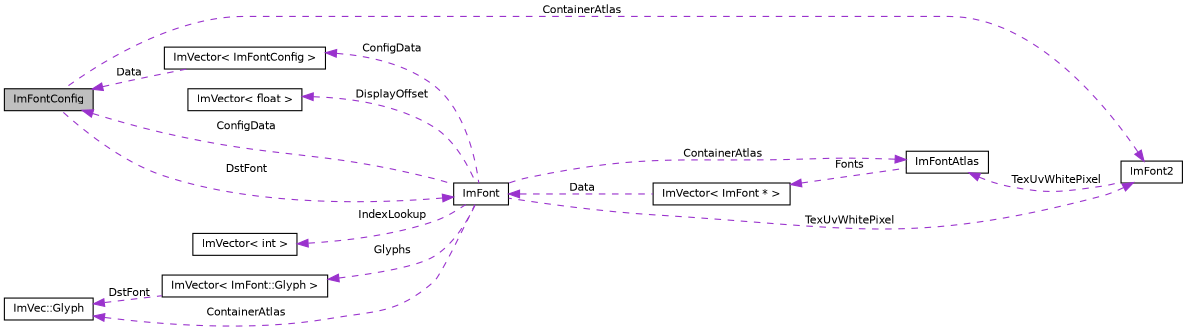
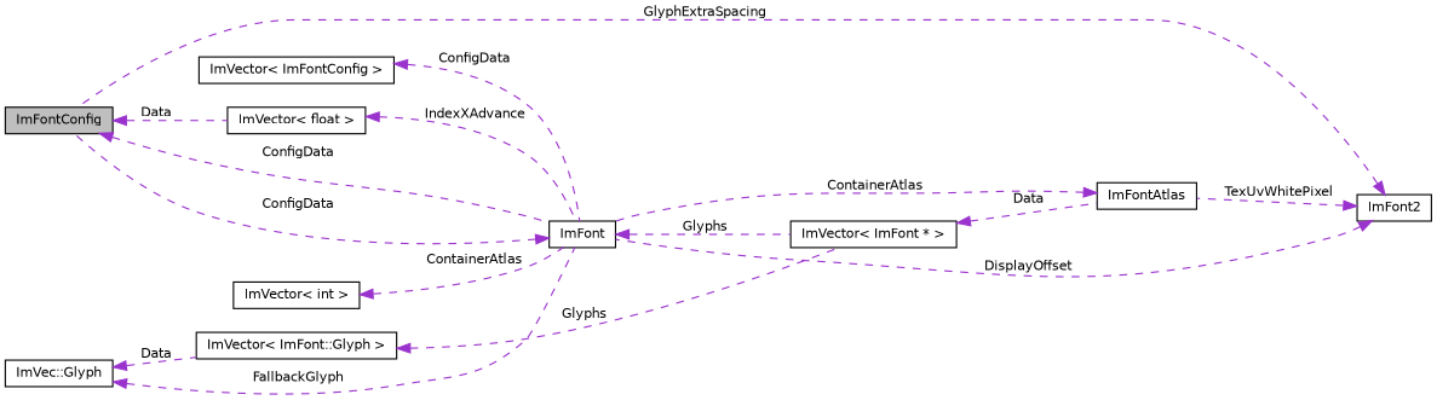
  digraph {
    rankdir=LR
    node [color=black fillcolor=white fontname=Helvetica fontsize=10 shape=record style=filled]
    edge [color=darkorchid3 dir=back fontname=Helvetica fontsize=10 labelfontname=Helvetica labelfontsize=10 style=dashed]
    n1 [fillcolor=grey75 fontcolor=black height=0.2 label=ImFontConfig width=0.4]
    n2 [height=0.2 label=ImFont width=0.4]
    n3 [height=0.2 label="ImVector\< ImFontConfig \>" width=0.4]
    n4 [height=0.2 label="ImVector\< ImFont * \>" width=0.4]
    n5 [height=0.2 label=ImFont2 width=0.4]
    n6 [height=0.2 label=ImFontAtlas width=0.4]
    n7 [height=0.2 label="ImVec::Glyph" width=0.4]
    n8 [height=0.2 label="ImVector\< ImFont::Glyph \>" width=0.4]
    n9 [height=0.2 label="ImVector\< float \>" width=0.4]
    n10 [height=0.2 label="ImVector\< int \>" width=0.4]
    n1 -> n2 [label=" ConfigData"]
-   n1 -> n3 [label=" Data"]
-   n2 -> n1 [label=" DstFont"]
-   n2 -> n4 [label=" Data"]
+   n1 -> n9 [label=" Data"]
+   n2 -> n1 [label=" ConfigData"]
+   n2 -> n4 [label=" Glyphs"]
    n3 -> n2 [label=" ConfigData"]
-   n4 -> n6 [label=" Fonts"]
-   n5 -> n1 [label=" ContainerAtlas"]
-   n5 -> n2 [label=" TexUvWhitePixel"]
-   n6 -> n5 [label=" TexUvWhitePixel"]
+   n4 -> n6 [label=" Data"]
+   n5 -> n1 [label=" GlyphExtraSpacing"]
+   n5 -> n2 [label=" DisplayOffset"]
+   n5 -> n6 [label=" TexUvWhitePixel"]
    n6 -> n2 [label=" ContainerAtlas"]
-   n7 -> n2 [label=" ContainerAtlas"]
-   n7 -> n8 [label=" DstFont"]
-   n8 -> n2 [label=" Glyphs"]
-   n9 -> n2 [label=" DisplayOffset"]
-   n10 -> n2 [label=" IndexLookup"]
+   n7 -> n2 [label=" FallbackGlyph"]
+   n7 -> n8 [label=" Data"]
+   n8 -> n4 [label=" Glyphs"]
+   n9 -> n2 [label=" IndexXAdvance"]
+   n10 -> n2 [label=" ContainerAtlas"]
  }
